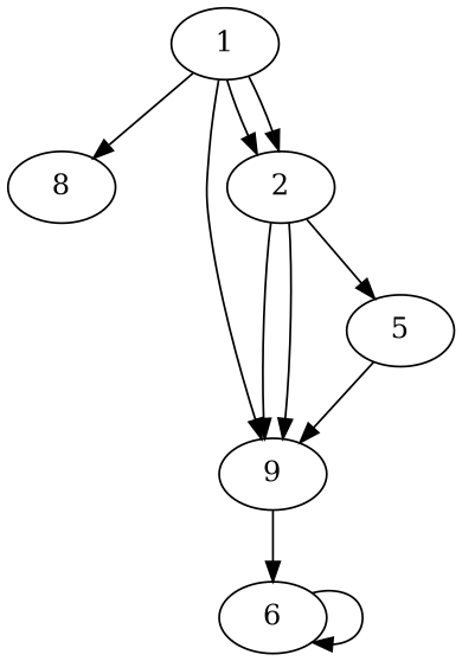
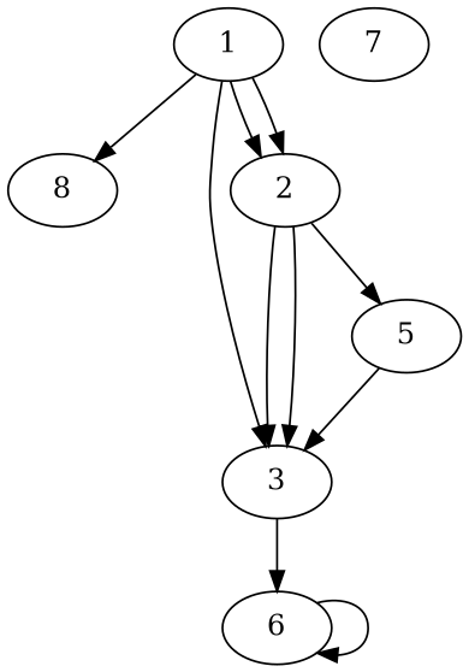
  digraph {
    n1 [label=8]
    1
-   3 [label=9]
+   3
    2
    6
    5
+   7
    1 -> n1
    1 -> 3
    1 -> 2
    1 -> 2
    3 -> 6
    2 -> 3
    2 -> 3
    2 -> 5
    6 -> 6
    5 -> 3
  }
